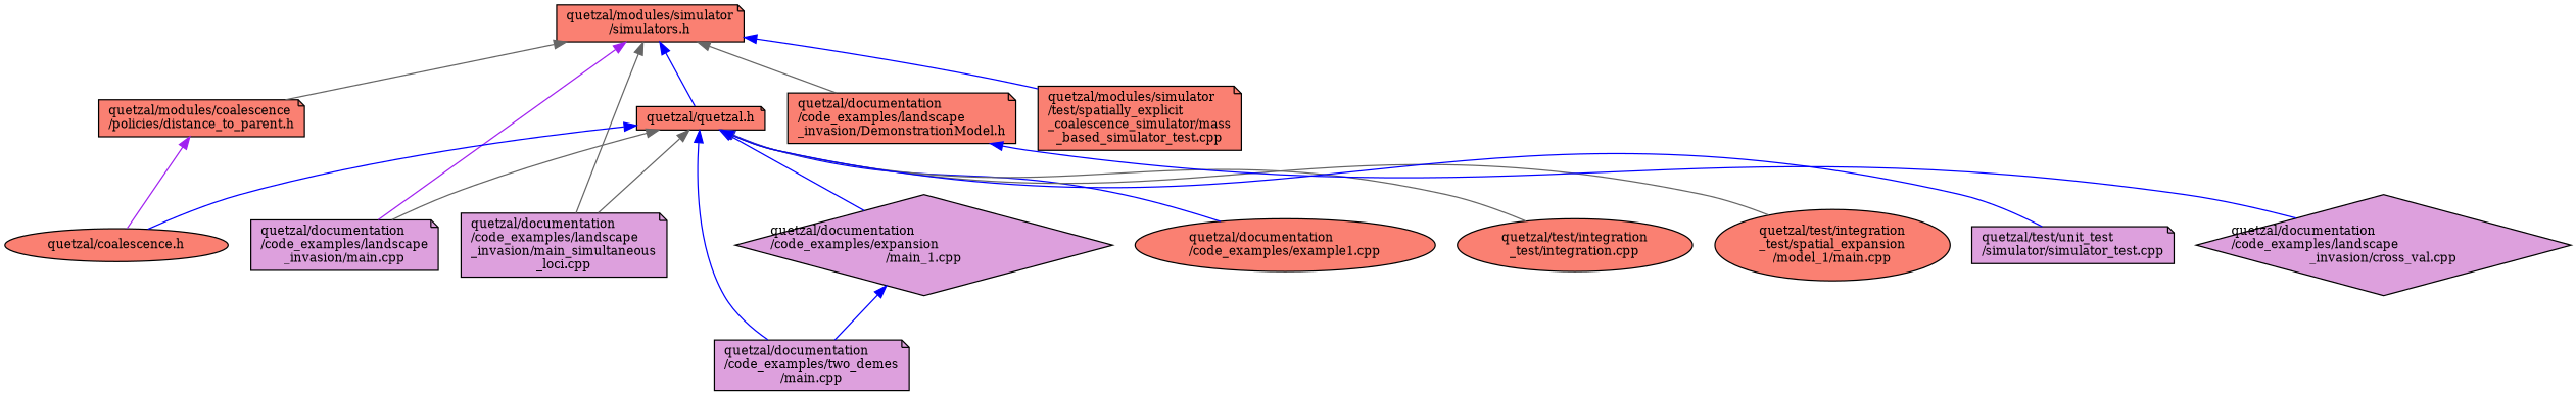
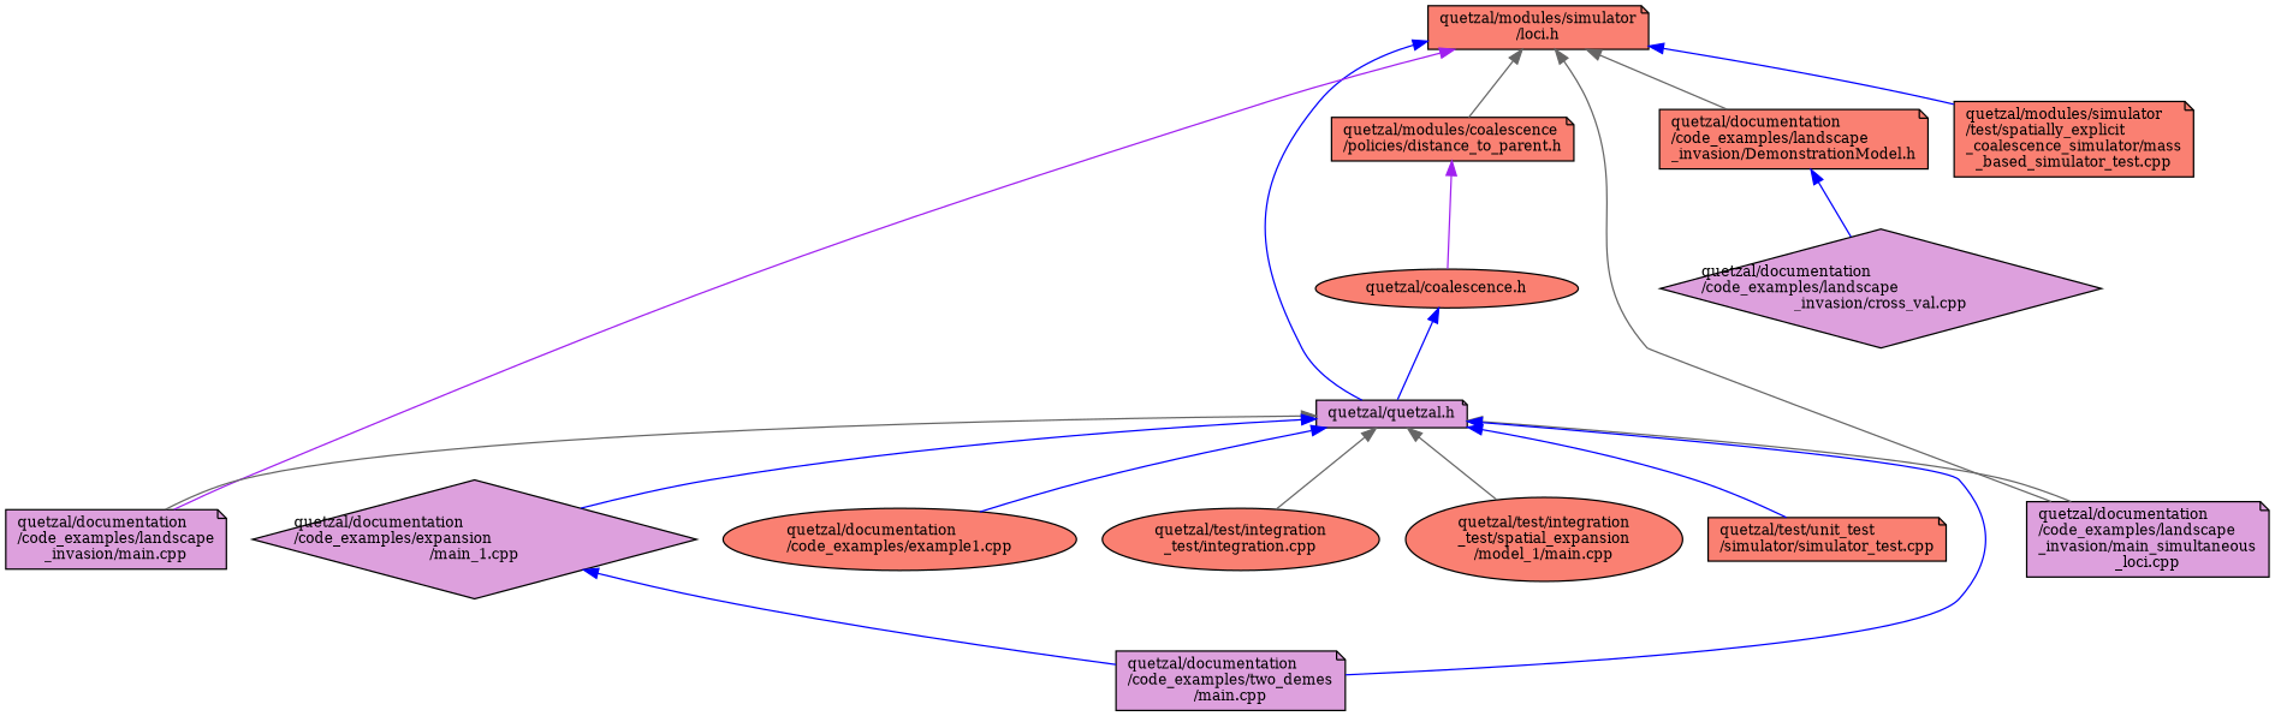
  digraph {
    fontname="DejaVu Serif"
    node [color=black fillcolor=salmon fontname="DejaVu Serif" fontsize=10 shape=note style=filled]
    edge [color=blue dir=back fontname="DejaVu Serif" fontsize=10 labelfontname=Helvetica labelfontsize=10 style=solid]
-   n1 [fontcolor=black height=0.2 label="quetzal/modules/simulator\l/simulators.h" width=0.4]
+   n1 [fontcolor=black height=0.2 label="quetzal/modules/simulator\l/loci.h" width=0.4]
    n2 [height=0.2 label="quetzal/modules/coalescence\l/policies/distance_to_parent.h" width=0.4]
-   n3 [height=0.2 label="quetzal/quetzal.h" width=0.4]
+   n3 [fillcolor=plum height=0.2 label="quetzal/quetzal.h" width=0.4]
    n4 [fillcolor=plum height=0.2 label="quetzal/documentation\l/code_examples/landscape\l_invasion/main.cpp" width=0.4]
    n5 [fillcolor=plum height=0.2 label="quetzal/documentation\l/code_examples/landscape\l_invasion/main_simultaneous\l_loci.cpp" width=0.4]
    n6 [height=0.2 label="quetzal/documentation\l/code_examples/landscape\l_invasion/DemonstrationModel.h" width=0.4]
    n7 [height=0.2 label="quetzal/modules/simulator\l/test/spatially_explicit\l_coalescence_simulator/mass\l_based_simulator_test.cpp" width=0.4]
    n8 [height=0.2 label="quetzal/coalescence.h" shape=ellipse width=0.4]
    n9 [fillcolor=plum height=0.2 label="quetzal/documentation\l/code_examples/two_demes\l/main.cpp" width=0.4]
    n10 [height=0.2 label="quetzal/documentation\l/code_examples/example1.cpp" shape=ellipse width=0.4]
    n11 [fillcolor=plum height=0.2 label="quetzal/documentation\l/code_examples/expansion\l/main_1.cpp" shape=diamond width=0.4]
    n12 [height=0.2 label="quetzal/test/integration\l_test/integration.cpp" shape=ellipse width=0.4]
    n13 [height=0.2 label="quetzal/test/integration\l_test/spatial_expansion\l/model_1/main.cpp" shape=ellipse width=0.4]
-   n14 [fillcolor=plum height=0.2 label="quetzal/test/unit_test\l/simulator/simulator_test.cpp" width=0.4]
+   n14 [height=0.2 label="quetzal/test/unit_test\l/simulator/simulator_test.cpp" width=0.4]
    n15 [fillcolor=plum height=0.2 label="quetzal/documentation\l/code_examples/landscape\l_invasion/cross_val.cpp" shape=diamond width=0.4]
    n1 -> n2 [color=gray40]
    n1 -> n3
    n1 -> n4 [color=purple]
    n1 -> n5 [color=gray40]
    n1 -> n6 [color=gray40]
    n1 -> n7
    n2 -> n8 [color=purple]
    n3 -> n4 [color=gray40]
    n3 -> n5 [color=gray40]
    n3 -> n9
    n3 -> n10
    n3 -> n11
    n3 -> n12 [color=gray40]
    n3 -> n13 [color=gray40]
    n3 -> n14
    n6 -> n15
-   n3 -> n8
+   n8 -> n3
    n11 -> n9
  }
